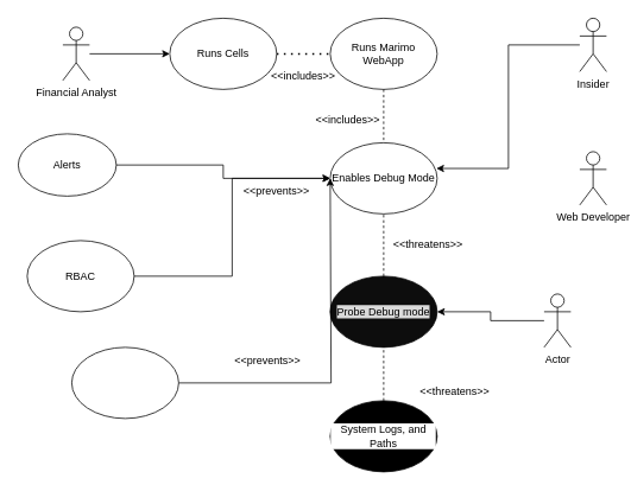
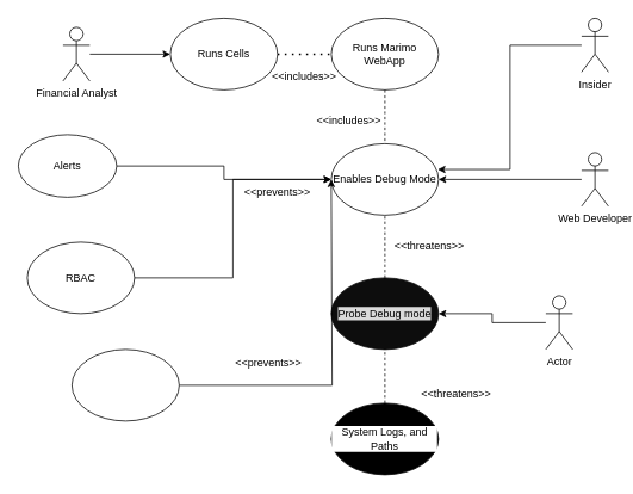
  <mxCell id="0" />
  <mxCell id="1" parent="0" />
  <mxCell id="2" value="" style="edgeStyle=orthogonalEdgeStyle;rounded=0;orthogonalLoop=1;jettySize=auto;html=1;" edge="1" parent="1" source="3" target="6"><mxGeometry relative="1" as="geometry" /></mxCell>
  <mxCell id="3" value="Financial Analyst" style="shape=umlActor;verticalLabelPosition=bottom;verticalAlign=top;html=1;outlineConnect=0;" vertex="1" parent="1"><mxGeometry x="70" y="30" width="30" height="60" as="geometry" /></mxCell>
+ <mxCell id="4" style="edgeStyle=orthogonalEdgeStyle;rounded=0;orthogonalLoop=1;jettySize=auto;html=1;" edge="1" parent="1" source="5" target="10"><mxGeometry relative="1" as="geometry" /></mxCell>
  <mxCell id="5" value="Web Developer" style="shape=umlActor;verticalLabelPosition=bottom;verticalAlign=top;html=1;outlineConnect=0;" vertex="1" parent="1"><mxGeometry x="650" y="170" width="30" height="60" as="geometry" /></mxCell>
  <mxCell id="6" value="Runs Cells" style="ellipse;whiteSpace=wrap;html=1;" vertex="1" parent="1"><mxGeometry x="190" y="20" width="120" height="80" as="geometry" /></mxCell>
  <mxCell id="7" value="Runs Marimo WebApp" style="ellipse;whiteSpace=wrap;html=1;" vertex="1" parent="1"><mxGeometry x="370" y="20" width="120" height="80" as="geometry" /></mxCell>
  <mxCell id="8" style="edgeStyle=orthogonalEdgeStyle;rounded=0;orthogonalLoop=1;jettySize=auto;html=1;entryX=0.993;entryY=0.361;entryDx=0;entryDy=0;entryPerimeter=0;" edge="1" parent="1" source="9" target="10"><mxGeometry relative="1" as="geometry"><mxPoint x="530" y="80" as="targetPoint" /></mxGeometry></mxCell>
  <mxCell id="9" value="Insider" style="shape=umlActor;verticalLabelPosition=bottom;verticalAlign=top;html=1;outlineConnect=0;" vertex="1" parent="1"><mxGeometry x="650" y="20" width="30" height="60" as="geometry" /></mxCell>
  <mxCell id="10" value="Enables Debug Mode" style="ellipse;whiteSpace=wrap;html=1;" vertex="1" parent="1"><mxGeometry x="370" y="160" width="120" height="80" as="geometry" /></mxCell>
  <mxCell id="11" style="edgeStyle=orthogonalEdgeStyle;rounded=0;orthogonalLoop=1;jettySize=auto;html=1;" edge="1" parent="1" source="12" target="13"><mxGeometry relative="1" as="geometry" /></mxCell>
  <mxCell id="12" value="Actor" style="shape=umlActor;verticalLabelPosition=bottom;verticalAlign=top;html=1;outlineConnect=0;" vertex="1" parent="1"><mxGeometry x="610" y="330" width="30" height="60" as="geometry" /></mxCell>
  <mxCell id="13" value="Probe Debug mode" style="ellipse;whiteSpace=wrap;html=1;labelBackgroundColor=light-dark(#dadada, #ededed);fillColor=light-dark(#0d0d0d, #ededed);" vertex="1" parent="1"><mxGeometry x="370" y="310" width="120" height="80" as="geometry" /></mxCell>
  <mxCell id="14" value="System Logs, and Paths" style="ellipse;whiteSpace=wrap;html=1;fillStyle=auto;fillColor=#000000;labelBackgroundColor=default;" vertex="1" parent="1"><mxGeometry x="370" y="450" width="120" height="80" as="geometry" /></mxCell>
  <mxCell id="15" value="" style="endArrow=none;dashed=1;html=1;dashPattern=1 3;strokeWidth=2;rounded=0;exitX=1;exitY=0.5;exitDx=0;exitDy=0;entryX=0;entryY=0.5;entryDx=0;entryDy=0;" edge="1" parent="1" source="6" target="7"><mxGeometry width="50" height="50" relative="1" as="geometry"><mxPoint x="380" y="250" as="sourcePoint" /><mxPoint x="430" y="200" as="targetPoint" /></mxGeometry></mxCell>
  <mxCell id="16" value="" style="endArrow=none;dashed=1;html=1;rounded=0;exitX=0.5;exitY=1;exitDx=0;exitDy=0;entryX=0.5;entryY=0;entryDx=0;entryDy=0;" edge="1" parent="1" source="7" target="10"><mxGeometry width="50" height="50" relative="1" as="geometry"><mxPoint x="380" y="250" as="sourcePoint" /><mxPoint x="430" y="200" as="targetPoint" /></mxGeometry></mxCell>
  <mxCell id="17" value="" style="endArrow=none;dashed=1;html=1;rounded=0;exitX=0.5;exitY=0;exitDx=0;exitDy=0;" edge="1" parent="1" source="13"><mxGeometry width="50" height="50" relative="1" as="geometry"><mxPoint x="380" y="290" as="sourcePoint" /><mxPoint x="430" y="240" as="targetPoint" /></mxGeometry></mxCell>
  <mxCell id="18" value="" style="endArrow=none;dashed=1;html=1;rounded=0;entryX=0.5;entryY=1;entryDx=0;entryDy=0;" edge="1" parent="1" source="14" target="13"><mxGeometry width="50" height="50" relative="1" as="geometry"><mxPoint x="380" y="290" as="sourcePoint" /><mxPoint x="430" y="240" as="targetPoint" /></mxGeometry></mxCell>
  <mxCell id="19" value="&amp;lt;&amp;lt;includes&amp;gt;&amp;gt;" style="text;strokeColor=none;align=center;fillColor=none;html=1;verticalAlign=middle;whiteSpace=wrap;rounded=0;" vertex="1" parent="1"><mxGeometry x="310" y="70" width="60" height="30" as="geometry" /></mxCell>
  <mxCell id="20" value="&amp;lt;&amp;lt;includes&amp;gt;&amp;gt;" style="text;strokeColor=none;align=center;fillColor=none;html=1;verticalAlign=middle;whiteSpace=wrap;rounded=0;" vertex="1" parent="1"><mxGeometry x="360" y="120" width="60" height="30" as="geometry" /></mxCell>
  <mxCell id="21" value="&amp;lt;&amp;lt;threatens&amp;gt;&amp;gt;" style="text;strokeColor=none;align=center;fillColor=none;html=1;verticalAlign=middle;whiteSpace=wrap;rounded=0;" vertex="1" parent="1"><mxGeometry x="450" y="260" width="60" height="30" as="geometry" /></mxCell>
  <mxCell id="22" style="edgeStyle=orthogonalEdgeStyle;rounded=0;orthogonalLoop=1;jettySize=auto;html=1;exitX=1;exitY=0.5;exitDx=0;exitDy=0;entryX=0;entryY=0.5;entryDx=0;entryDy=0;" edge="1" parent="1" source="23" target="10"><mxGeometry relative="1" as="geometry" /></mxCell>
  <mxCell id="23" value="Alerts" style="ellipse;whiteSpace=wrap;html=1;" vertex="1" parent="1"><mxGeometry x="20" y="150" width="110" height="70" as="geometry" /></mxCell>
  <mxCell id="24" style="edgeStyle=orthogonalEdgeStyle;rounded=0;orthogonalLoop=1;jettySize=auto;html=1;entryX=0;entryY=0.5;entryDx=0;entryDy=0;" edge="1" parent="1" source="25" target="10"><mxGeometry relative="1" as="geometry" /></mxCell>
  <mxCell id="25" value="RBAC" style="ellipse;whiteSpace=wrap;html=1;" vertex="1" parent="1"><mxGeometry x="30" y="270" width="120" height="80" as="geometry" /></mxCell>
  <mxCell id="26" style="edgeStyle=orthogonalEdgeStyle;rounded=0;orthogonalLoop=1;jettySize=auto;html=1;" edge="1" parent="1" source="27"><mxGeometry relative="1" as="geometry"><mxPoint x="370" y="200" as="targetPoint" /><Array as="points"><mxPoint x="371" y="430" /><mxPoint x="371" y="200" /></Array></mxGeometry></mxCell>
  <mxCell id="27" value="" style="ellipse;whiteSpace=wrap;html=1;" vertex="1" parent="1"><mxGeometry x="80" y="390" width="120" height="80" as="geometry" /></mxCell>
  <mxCell id="28" value="&amp;lt;&amp;lt;prevents&amp;gt;&amp;gt;" style="text;strokeColor=none;align=center;fillColor=none;html=1;verticalAlign=middle;whiteSpace=wrap;rounded=0;" vertex="1" parent="1"><mxGeometry x="280" y="200" width="60" height="30" as="geometry" /></mxCell>
  <mxCell id="29" value="&amp;lt;&amp;lt;prevents&amp;gt;&amp;gt;" style="text;strokeColor=none;align=center;fillColor=none;html=1;verticalAlign=middle;whiteSpace=wrap;rounded=0;" vertex="1" parent="1"><mxGeometry x="270" y="390" width="60" height="30" as="geometry" /></mxCell>
  <mxCell id="30" value="&amp;lt;&amp;lt;threatens&amp;gt;&amp;gt;" style="text;strokeColor=none;align=center;fillColor=none;html=1;verticalAlign=middle;whiteSpace=wrap;rounded=0;" vertex="1" parent="1"><mxGeometry x="480" y="425" width="60" height="30" as="geometry" /></mxCell>
